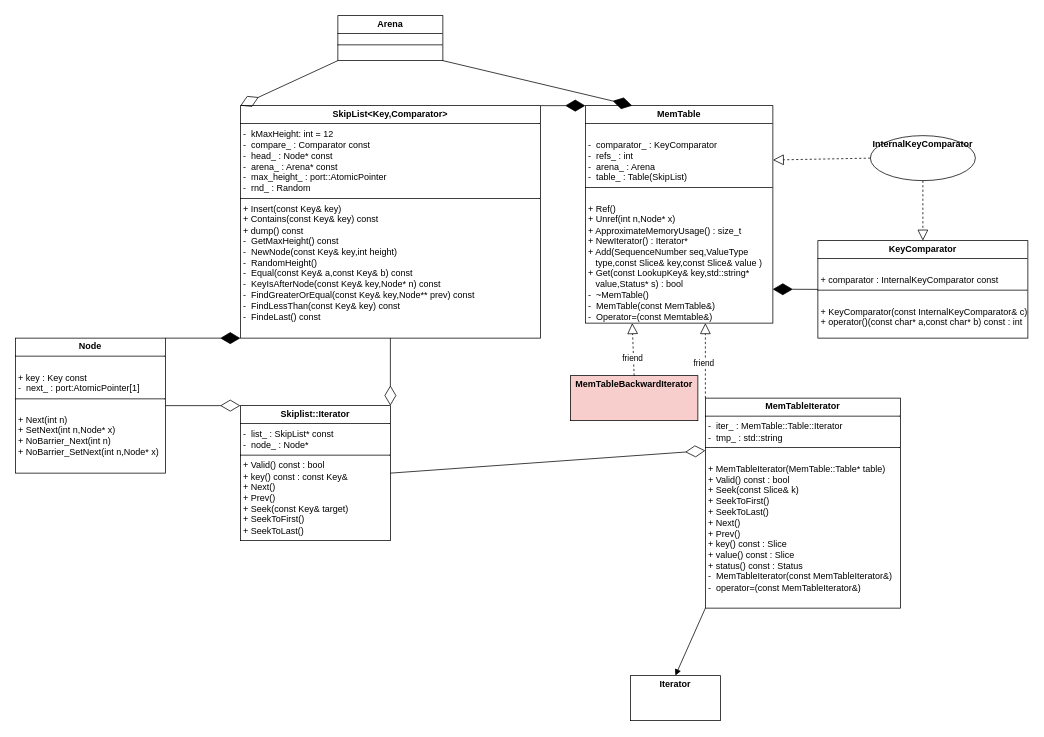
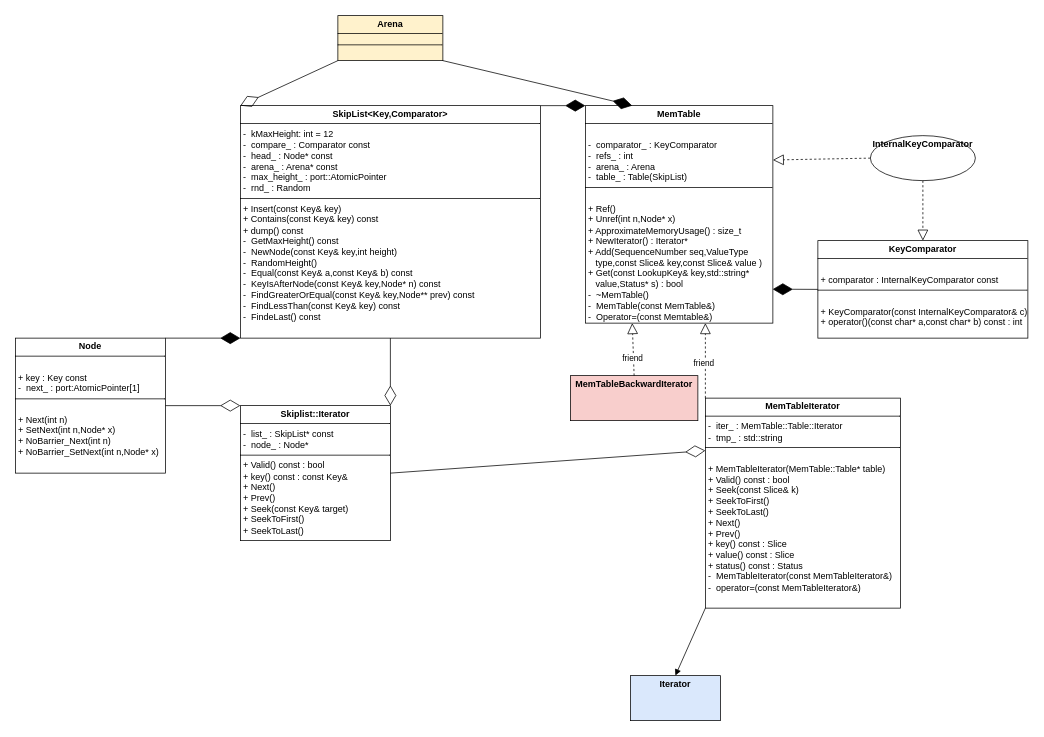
  <mxCell id="0" />
  <mxCell id="1" parent="0" />
- <mxCell id="2" value="&lt;p style=&quot;margin:0px;margin-top:4px;text-align:center;&quot;&gt;&lt;b&gt;Arena&lt;/b&gt;&lt;/p&gt;&lt;hr size=&quot;1&quot; style=&quot;border-style:solid;&quot;&gt;&lt;div style=&quot;height:2px;&quot;&gt;&lt;/div&gt;&lt;hr size=&quot;1&quot; style=&quot;border-style:solid;&quot;&gt;&lt;div style=&quot;height:2px;&quot;&gt;&lt;/div&gt;" style="verticalAlign=top;align=left;overflow=fill;html=1;whiteSpace=wrap;" parent="1" vertex="1"><mxGeometry x="450" y="20" width="140" height="60" as="geometry" /></mxCell>
+ <mxCell id="2" value="&lt;p style=&quot;margin:0px;margin-top:4px;text-align:center;&quot;&gt;&lt;b&gt;Arena&lt;/b&gt;&lt;/p&gt;&lt;hr size=&quot;1&quot; style=&quot;border-style:solid;&quot;&gt;&lt;div style=&quot;height:2px;&quot;&gt;&lt;/div&gt;&lt;hr size=&quot;1&quot; style=&quot;border-style:solid;&quot;&gt;&lt;div style=&quot;height:2px;&quot;&gt;&lt;/div&gt;" style="verticalAlign=top;align=left;overflow=fill;html=1;whiteSpace=wrap;fillColor=#fff2cc;" parent="1" vertex="1"><mxGeometry x="450" y="20" width="140" height="60" as="geometry" /></mxCell>
  <mxCell id="3" value="&lt;p style=&quot;margin:0px;margin-top:4px;text-align:center;&quot;&gt;&lt;b&gt;SkipList&amp;lt;Key,Comparator&amp;gt;&lt;/b&gt;&lt;/p&gt;&lt;hr size=&quot;1&quot; style=&quot;border-style:solid;&quot;&gt;&lt;p style=&quot;margin: 0px 0px 0px 4px;&quot;&gt;-&amp;nbsp; kMaxHeight: int = 12&lt;/p&gt;&lt;p style=&quot;margin: 0px 0px 0px 4px;&quot;&gt;-&amp;nbsp; compare_ : Comparator const&lt;/p&gt;&lt;p style=&quot;margin: 0px 0px 0px 4px;&quot;&gt;-&amp;nbsp; head_ : Node* const&lt;/p&gt;&lt;p style=&quot;margin: 0px 0px 0px 4px;&quot;&gt;-&amp;nbsp; arena_ : Arena* const&amp;nbsp;&lt;/p&gt;&lt;p style=&quot;margin: 0px 0px 0px 4px;&quot;&gt;-&amp;nbsp; max_height_ : port::AtomicPointer&lt;/p&gt;&lt;p style=&quot;margin: 0px 0px 0px 4px;&quot;&gt;-&amp;nbsp; rnd_ : Random&lt;/p&gt;&lt;hr size=&quot;1&quot; style=&quot;border-style:solid;&quot;&gt;&lt;p style=&quot;margin: 0px 0px 0px 4px;&quot;&gt;+ Insert(const Key&amp;amp; key)&lt;/p&gt;&lt;p style=&quot;margin: 0px 0px 0px 4px;&quot;&gt;+ Contains(const Key&amp;amp; key) const&lt;/p&gt;&lt;p style=&quot;margin: 0px 0px 0px 4px;&quot;&gt;+ dump() const&lt;/p&gt;&lt;p style=&quot;margin: 0px 0px 0px 4px;&quot;&gt;-&amp;nbsp; GetMaxHeight() const&lt;/p&gt;&lt;p style=&quot;margin: 0px 0px 0px 4px;&quot;&gt;-&amp;nbsp; NewNode(const Key&amp;amp; key,int height)&lt;/p&gt;&lt;p style=&quot;margin: 0px 0px 0px 4px;&quot;&gt;-&amp;nbsp; RandomHeight()&lt;/p&gt;&lt;p style=&quot;margin: 0px 0px 0px 4px;&quot;&gt;-&amp;nbsp; Equal(const Key&amp;amp; a,const Key&amp;amp; b) const&lt;/p&gt;&lt;p style=&quot;margin: 0px 0px 0px 4px;&quot;&gt;-&amp;nbsp; KeyIsAfterNode(const Key&amp;amp; key,Node* n) const&lt;/p&gt;&lt;p style=&quot;margin: 0px 0px 0px 4px;&quot;&gt;-&amp;nbsp; FindGreaterOrEqual(const Key&amp;amp; key,Node** prev) const&lt;/p&gt;&lt;p style=&quot;margin: 0px 0px 0px 4px;&quot;&gt;-&amp;nbsp; FindLessThan(const Key&amp;amp; key) const&lt;/p&gt;&lt;p style=&quot;margin: 0px 0px 0px 4px;&quot;&gt;-&amp;nbsp; FindeLast() const&lt;/p&gt;" style="verticalAlign=top;align=left;overflow=fill;html=1;whiteSpace=wrap;" parent="1" vertex="1"><mxGeometry x="320" y="140" width="400" height="310" as="geometry" /></mxCell>
  <mxCell id="4" value="&lt;p style=&quot;margin:0px;margin-top:4px;text-align:center;&quot;&gt;&lt;b&gt;Node&lt;/b&gt;&lt;/p&gt;&lt;hr size=&quot;1&quot; style=&quot;border-style:solid;&quot;&gt;&lt;p style=&quot;margin:0px;margin-left:4px;&quot;&gt;&lt;br&gt;&lt;/p&gt;&lt;p style=&quot;margin:0px;margin-left:4px;&quot;&gt;+ key : Key const&lt;/p&gt;&lt;p style=&quot;margin:0px;margin-left:4px;&quot;&gt;-&amp;nbsp; next_ : port:AtomicPointer[1]&lt;/p&gt;&lt;hr size=&quot;1&quot; style=&quot;border-style:solid;&quot;&gt;&lt;p style=&quot;margin:0px;margin-left:4px;&quot;&gt;&lt;br&gt;&lt;/p&gt;&lt;p style=&quot;margin:0px;margin-left:4px;&quot;&gt;+ Next(int n)&lt;/p&gt;&lt;p style=&quot;margin:0px;margin-left:4px;&quot;&gt;+ SetNext(int n,Node* x)&lt;/p&gt;&lt;p style=&quot;margin:0px;margin-left:4px;&quot;&gt;+ NoBarrier_Next(int n)&lt;/p&gt;&lt;p style=&quot;margin:0px;margin-left:4px;&quot;&gt;+ NoBarrier_SetNext(int n,Node* x)&lt;/p&gt;" style="verticalAlign=top;align=left;overflow=fill;html=1;whiteSpace=wrap;" parent="1" vertex="1"><mxGeometry x="20" y="450" width="200" height="180" as="geometry" /></mxCell>
  <mxCell id="5" value="&lt;p style=&quot;margin:0px;margin-top:4px;text-align:center;&quot;&gt;&lt;b&gt;Skiplist::Iterator&lt;/b&gt;&lt;/p&gt;&lt;hr size=&quot;1&quot; style=&quot;border-style:solid;&quot;&gt;&lt;p style=&quot;margin: 0px 0px 0px 4px;&quot;&gt;-&amp;nbsp; list_ : SkipList* const&lt;/p&gt;&lt;p style=&quot;margin: 0px 0px 0px 4px;&quot;&gt;-&amp;nbsp; node_ : Node*&lt;/p&gt;&lt;hr size=&quot;1&quot; style=&quot;border-style:solid;&quot;&gt;&lt;p style=&quot;margin:0px;margin-left:4px;&quot;&gt;+ Valid() const : bool&lt;/p&gt;&lt;p style=&quot;margin:0px;margin-left:4px;&quot;&gt;+ key() const : const Key&amp;amp;&lt;/p&gt;&lt;p style=&quot;margin:0px;margin-left:4px;&quot;&gt;+ Next()&lt;/p&gt;&lt;p style=&quot;margin:0px;margin-left:4px;&quot;&gt;+ Prev()&lt;/p&gt;&lt;p style=&quot;margin:0px;margin-left:4px;&quot;&gt;+ Seek(const Key&amp;amp; target)&lt;/p&gt;&lt;p style=&quot;margin:0px;margin-left:4px;&quot;&gt;+ SeekToFirst()&lt;/p&gt;&lt;p style=&quot;margin:0px;margin-left:4px;&quot;&gt;+ SeekToLast()&lt;/p&gt;" style="verticalAlign=top;align=left;overflow=fill;html=1;whiteSpace=wrap;" parent="1" vertex="1"><mxGeometry x="320" y="540" width="200" height="180" as="geometry" /></mxCell>
  <mxCell id="6" value="" style="endArrow=diamondThin;endFill=1;endSize=24;html=1;rounded=0;entryX=0;entryY=1;entryDx=0;entryDy=0;exitX=1;exitY=0;exitDx=0;exitDy=0;" parent="1" source="4" target="3" edge="1"><mxGeometry width="160" relative="1" as="geometry"><mxPoint x="220" y="540" as="sourcePoint" /><mxPoint x="380" y="540" as="targetPoint" /></mxGeometry></mxCell>
  <mxCell id="7" value="&lt;p style=&quot;margin:0px;margin-top:4px;text-align:center;&quot;&gt;&lt;b&gt;MemTable&lt;/b&gt;&lt;/p&gt;&lt;hr size=&quot;1&quot; style=&quot;border-style:solid;&quot;&gt;&lt;p style=&quot;margin:0px;margin-left:4px;&quot;&gt;&lt;br&gt;&lt;/p&gt;&lt;p style=&quot;margin:0px;margin-left:4px;&quot;&gt;-&amp;nbsp; comparator_ : KeyComparator&lt;/p&gt;&lt;p style=&quot;margin:0px;margin-left:4px;&quot;&gt;-&amp;nbsp; refs_ : int&lt;/p&gt;&lt;p style=&quot;margin:0px;margin-left:4px;&quot;&gt;-&amp;nbsp; arena_ : Arena&lt;/p&gt;&lt;p style=&quot;margin:0px;margin-left:4px;&quot;&gt;-&amp;nbsp; table_ : Table(SkipList)&lt;/p&gt;&lt;hr size=&quot;1&quot; style=&quot;border-style:solid;&quot;&gt;&lt;p style=&quot;margin:0px;margin-left:4px;&quot;&gt;&lt;br&gt;&lt;/p&gt;&lt;p style=&quot;margin:0px;margin-left:4px;&quot;&gt;+ Ref()&lt;/p&gt;&lt;p style=&quot;margin:0px;margin-left:4px;&quot;&gt;+ Unref(int n,Node* x)&lt;/p&gt;&lt;p style=&quot;margin:0px;margin-left:4px;&quot;&gt;+ ApproximateMemoryUsage&lt;span style=&quot;background-color: transparent; color: light-dark(rgb(0, 0, 0), rgb(255, 255, 255));&quot;&gt;() : size_t&lt;/span&gt;&lt;/p&gt;&lt;p style=&quot;margin:0px;margin-left:4px;&quot;&gt;+ NewIterator() : Iterator*&lt;/p&gt;&lt;p style=&quot;margin:0px;margin-left:4px;&quot;&gt;+ Add(SequenceNumber seq,ValueType&amp;nbsp; &amp;nbsp; &amp;nbsp; &amp;nbsp; &amp;nbsp; &amp;nbsp; &amp;nbsp;type,const Slice&amp;amp; key,const Slice&amp;amp; value )&lt;/p&gt;&lt;p style=&quot;margin:0px;margin-left:4px;&quot;&gt;+ Get(const LookupKey&amp;amp; key,std::string*&amp;nbsp; &amp;nbsp; &amp;nbsp; &amp;nbsp; &amp;nbsp; &amp;nbsp; &amp;nbsp;value,Status* s) : bool&lt;/p&gt;&lt;p style=&quot;margin:0px;margin-left:4px;&quot;&gt;-&amp;nbsp; ~MemTable()&lt;/p&gt;&lt;p style=&quot;margin:0px;margin-left:4px;&quot;&gt;-&amp;nbsp; MemTable(const MemTable&amp;amp;)&lt;/p&gt;&lt;p style=&quot;margin:0px;margin-left:4px;&quot;&gt;-&amp;nbsp; Operator=(const Memtable&amp;amp;)&lt;/p&gt;" style="verticalAlign=top;align=left;overflow=fill;html=1;whiteSpace=wrap;" vertex="1" parent="1"><mxGeometry x="780" y="140" width="250" height="290" as="geometry" /></mxCell>
  <mxCell id="8" value="" style="endArrow=diamondThin;endFill=1;endSize=24;html=1;rounded=0;entryX=0;entryY=0;entryDx=0;entryDy=0;" edge="1" parent="1" target="7"><mxGeometry width="160" relative="1" as="geometry"><mxPoint x="720" y="140" as="sourcePoint" /><mxPoint x="740" y="-100" as="targetPoint" /></mxGeometry></mxCell>
  <mxCell id="9" value="" style="endArrow=diamondThin;endFill=1;endSize=24;html=1;rounded=0;entryX=0.25;entryY=0;entryDx=0;entryDy=0;exitX=1;exitY=1;exitDx=0;exitDy=0;" edge="1" parent="1" source="2" target="7"><mxGeometry width="160" relative="1" as="geometry"><mxPoint x="190" y="140" as="sourcePoint" /><mxPoint x="270" y="100" as="targetPoint" /></mxGeometry></mxCell>
  <mxCell id="10" value="&lt;p style=&quot;margin:0px;margin-top:4px;text-align:center;&quot;&gt;&lt;b&gt;KeyComparator&lt;/b&gt;&lt;/p&gt;&lt;hr size=&quot;1&quot; style=&quot;border-style:solid;&quot;&gt;&lt;p style=&quot;margin:0px;margin-left:4px;&quot;&gt;&lt;br&gt;&lt;/p&gt;&lt;p style=&quot;margin:0px;margin-left:4px;&quot;&gt;+ comparator :&amp;nbsp;&lt;span style=&quot;background-color: transparent; color: light-dark(rgb(0, 0, 0), rgb(255, 255, 255)); text-align: center;&quot;&gt;InternalKeyComparator&lt;/span&gt;&lt;span style=&quot;background-color: transparent; color: light-dark(rgb(0, 0, 0), rgb(255, 255, 255));&quot;&gt;&amp;nbsp;const&lt;/span&gt;&lt;/p&gt;&lt;hr size=&quot;1&quot; style=&quot;border-style:solid;&quot;&gt;&lt;p style=&quot;margin:0px;margin-left:4px;&quot;&gt;&lt;br&gt;&lt;/p&gt;&lt;p style=&quot;margin:0px;margin-left:4px;&quot;&gt;+ KeyComparator(const InternalKeyComparator&amp;amp; c)&lt;/p&gt;&lt;p style=&quot;margin:0px;margin-left:4px;&quot;&gt;+ operator()(const char* a,const char* b) const : int&lt;/p&gt;" style="verticalAlign=top;align=left;overflow=fill;html=1;whiteSpace=wrap;" vertex="1" parent="1"><mxGeometry x="1090" y="320" width="280" height="130" as="geometry" /></mxCell>
  <mxCell id="11" value="" style="endArrow=diamondThin;endFill=1;endSize=24;html=1;rounded=0;entryX=0.999;entryY=0.844;entryDx=0;entryDy=0;exitX=0;exitY=0.5;exitDx=0;exitDy=0;entryPerimeter=0;" edge="1" parent="1" source="10" target="7"><mxGeometry width="160" relative="1" as="geometry"><mxPoint x="219" y="-60" as="sourcePoint" /><mxPoint x="219" y="-170" as="targetPoint" /></mxGeometry></mxCell>
  <mxCell id="12" value="&lt;p style=&quot;margin:0px;margin-top:4px;text-align:center;&quot;&gt;&lt;b&gt;InternalKeyComparator&lt;/b&gt;&lt;/p&gt;" style="ellipse;verticalAlign=top;align=left;overflow=fill;html=1;whiteSpace=wrap;" vertex="1" parent="1"><mxGeometry x="1160" y="180" width="140" height="60" as="geometry" /></mxCell>
  <mxCell id="13" value="&lt;p style=&quot;margin:0px;margin-top:4px;text-align:center;&quot;&gt;&lt;b&gt;MemTableBackwardIterator&lt;/b&gt;&lt;/p&gt;" style="verticalAlign=top;align=left;overflow=fill;html=1;whiteSpace=wrap;fillColor=#f8cecc;" vertex="1" parent="1"><mxGeometry x="760" y="500" width="170" height="60" as="geometry" /></mxCell>
  <mxCell id="14" value="" style="endArrow=block;dashed=1;endFill=0;endSize=12;html=1;rounded=0;exitX=0.5;exitY=1;exitDx=0;exitDy=0;entryX=0.5;entryY=0;entryDx=0;entryDy=0;" edge="1" parent="1" source="12" target="10"><mxGeometry width="160" relative="1" as="geometry"><mxPoint x="1470" y="160" as="sourcePoint" /><mxPoint x="1340" y="220" as="targetPoint" /></mxGeometry></mxCell>
  <mxCell id="15" value="" style="endArrow=block;dashed=1;endFill=0;endSize=12;html=1;rounded=0;exitX=0;exitY=0.5;exitDx=0;exitDy=0;entryX=1;entryY=0.25;entryDx=0;entryDy=0;" edge="1" parent="1" source="12" target="7"><mxGeometry width="160" relative="1" as="geometry"><mxPoint x="280" y="-180" as="sourcePoint" /><mxPoint x="150" y="-180" as="targetPoint" /></mxGeometry></mxCell>
  <mxCell id="16" value="" style="endArrow=block;dashed=1;endFill=0;endSize=12;html=1;rounded=0;exitX=0;exitY=0;exitDx=0;exitDy=0;" edge="1" parent="1" source="23"><mxGeometry width="160" relative="1" as="geometry"><mxPoint x="320" y="-380" as="sourcePoint" /><mxPoint x="940" y="430" as="targetPoint" /></mxGeometry></mxCell>
  <mxCell id="17" value="friend" style="edgeLabel;html=1;align=center;verticalAlign=middle;resizable=0;points=[];" vertex="1" connectable="0" parent="16"><mxGeometry x="-0.036" y="3" relative="1" as="geometry"><mxPoint as="offset" /></mxGeometry></mxCell>
  <mxCell id="18" value="" style="endArrow=block;dashed=1;endFill=0;endSize=12;html=1;rounded=0;exitX=0.5;exitY=0;exitDx=0;exitDy=0;entryX=0.25;entryY=1;entryDx=0;entryDy=0;" edge="1" parent="1" source="13" target="7"><mxGeometry width="160" relative="1" as="geometry"><mxPoint x="660" y="-420" as="sourcePoint" /><mxPoint x="530" y="-420" as="targetPoint" /></mxGeometry></mxCell>
  <mxCell id="19" value="friend" style="edgeLabel;html=1;align=center;verticalAlign=middle;resizable=0;points=[];" vertex="1" connectable="0" parent="18"><mxGeometry x="-0.32" y="2" relative="1" as="geometry"><mxPoint as="offset" /></mxGeometry></mxCell>
  <mxCell id="20" value="" style="endArrow=diamondThin;endFill=0;endSize=24;html=1;rounded=0;entryX=0;entryY=0;entryDx=0;entryDy=0;" edge="1" parent="1" target="3"><mxGeometry width="160" relative="1" as="geometry"><mxPoint x="450" y="80" as="sourcePoint" /><mxPoint x="230" y="270" as="targetPoint" /></mxGeometry></mxCell>
  <mxCell id="21" value="" style="endArrow=diamondThin;endFill=0;endSize=24;html=1;rounded=0;exitX=0.5;exitY=1;exitDx=0;exitDy=0;entryX=1;entryY=0;entryDx=0;entryDy=0;" edge="1" parent="1" source="3" target="5"><mxGeometry width="160" relative="1" as="geometry"><mxPoint x="640" y="560" as="sourcePoint" /><mxPoint x="770" y="560" as="targetPoint" /></mxGeometry></mxCell>
  <mxCell id="22" value="" style="endArrow=diamondThin;endFill=0;endSize=24;html=1;rounded=0;exitX=1;exitY=0.5;exitDx=0;exitDy=0;entryX=0;entryY=0;entryDx=0;entryDy=0;" edge="1" parent="1" source="4" target="5"><mxGeometry width="160" relative="1" as="geometry"><mxPoint x="300" y="500" as="sourcePoint" /><mxPoint x="300" y="590" as="targetPoint" /></mxGeometry></mxCell>
  <mxCell id="23" value="&lt;p style=&quot;margin:0px;margin-top:4px;text-align:center;&quot;&gt;&lt;b&gt;MemTableIterator&lt;/b&gt;&lt;/p&gt;&lt;hr size=&quot;1&quot; style=&quot;border-style:solid;&quot;&gt;&lt;p style=&quot;margin:0px;margin-left:4px;&quot;&gt;&lt;span style=&quot;background-color: transparent; color: light-dark(rgb(0, 0, 0), rgb(255, 255, 255));&quot;&gt;-&amp;nbsp;&amp;nbsp;&lt;/span&gt;&lt;span style=&quot;background-color: transparent; color: light-dark(rgb(0, 0, 0), rgb(255, 255, 255));&quot;&gt;iter_ :&amp;nbsp;&lt;/span&gt;&lt;span style=&quot;background-color: transparent; color: light-dark(rgb(0, 0, 0), rgb(255, 255, 255));&quot;&gt;MemTable::Table::Iterator&amp;nbsp;&lt;/span&gt;&lt;/p&gt;&lt;p style=&quot;margin:0px;margin-left:4px;&quot;&gt;-&amp;nbsp; tmp_ : std::string&lt;/p&gt;&lt;hr size=&quot;1&quot; style=&quot;border-style:solid;&quot;&gt;&lt;p style=&quot;margin:0px;margin-left:4px;&quot;&gt;&lt;br&gt;&lt;/p&gt;&lt;p style=&quot;margin:0px;margin-left:4px;&quot;&gt;+ MemTableIterator(MemTable::Table* table)&lt;/p&gt;&lt;p style=&quot;margin:0px;margin-left:4px;&quot;&gt;+ Valid() const : bool&lt;/p&gt;&lt;p style=&quot;margin:0px;margin-left:4px;&quot;&gt;+ Seek(const Slice&amp;amp; k)&lt;/p&gt;&lt;p style=&quot;margin:0px;margin-left:4px;&quot;&gt;+ SeekToFirst()&lt;/p&gt;&lt;p style=&quot;margin:0px;margin-left:4px;&quot;&gt;+ SeekToLast()&lt;/p&gt;&lt;p style=&quot;margin:0px;margin-left:4px;&quot;&gt;+ Next()&lt;/p&gt;&lt;p style=&quot;margin:0px;margin-left:4px;&quot;&gt;+ Prev()&lt;/p&gt;&lt;p style=&quot;margin:0px;margin-left:4px;&quot;&gt;+ key() const : Slice&lt;/p&gt;&lt;p style=&quot;margin:0px;margin-left:4px;&quot;&gt;+ value() const : Slice&lt;/p&gt;&lt;p style=&quot;margin:0px;margin-left:4px;&quot;&gt;+ status() const : Status&lt;/p&gt;&lt;p style=&quot;margin:0px;margin-left:4px;&quot;&gt;-&amp;nbsp; MemTableIterator(const MemTableIterator&amp;amp;)&lt;/p&gt;&lt;p style=&quot;margin:0px;margin-left:4px;&quot;&gt;-&amp;nbsp; operator=(const&amp;nbsp;&lt;span style=&quot;background-color: transparent; color: light-dark(rgb(0, 0, 0), rgb(255, 255, 255));&quot;&gt;MemTableIterator&amp;amp;&lt;/span&gt;&lt;span style=&quot;background-color: transparent; color: light-dark(rgb(0, 0, 0), rgb(255, 255, 255));&quot;&gt;)&lt;/span&gt;&lt;/p&gt;" style="verticalAlign=top;align=left;overflow=fill;html=1;whiteSpace=wrap;" vertex="1" parent="1"><mxGeometry x="940" y="530" width="260" height="280" as="geometry" /></mxCell>
- <mxCell id="24" value="&lt;p style=&quot;margin:0px;margin-top:4px;text-align:center;&quot;&gt;&lt;b&gt;Iterator&lt;/b&gt;&lt;/p&gt;" style="verticalAlign=top;align=left;overflow=fill;html=1;whiteSpace=wrap;" vertex="1" parent="1"><mxGeometry x="840" y="900" width="120" height="60" as="geometry" /></mxCell>
+ <mxCell id="24" value="&lt;p style=&quot;margin:0px;margin-top:4px;text-align:center;&quot;&gt;&lt;b&gt;Iterator&lt;/b&gt;&lt;/p&gt;" style="verticalAlign=top;align=left;overflow=fill;html=1;whiteSpace=wrap;fillColor=#dae8fc;" vertex="1" parent="1"><mxGeometry x="840" y="900" width="120" height="60" as="geometry" /></mxCell>
  <mxCell id="25" value="" style="html=1;verticalAlign=bottom;endArrow=block;curved=0;rounded=0;exitX=0;exitY=1;exitDx=0;exitDy=0;entryX=0.5;entryY=0;entryDx=0;entryDy=0;" edge="1" parent="1" source="23" target="24"><mxGeometry width="80" relative="1" as="geometry"><mxPoint x="170" y="-640" as="sourcePoint" /><mxPoint x="250" y="-640" as="targetPoint" /></mxGeometry></mxCell>
  <mxCell id="26" value="" style="endArrow=diamondThin;endFill=0;endSize=24;html=1;rounded=0;exitX=1;exitY=0.5;exitDx=0;exitDy=0;entryX=0;entryY=0.25;entryDx=0;entryDy=0;" edge="1" parent="1" source="5" target="23"><mxGeometry width="160" relative="1" as="geometry"><mxPoint x="680" y="630" as="sourcePoint" /><mxPoint x="680" y="720" as="targetPoint" /></mxGeometry></mxCell>
